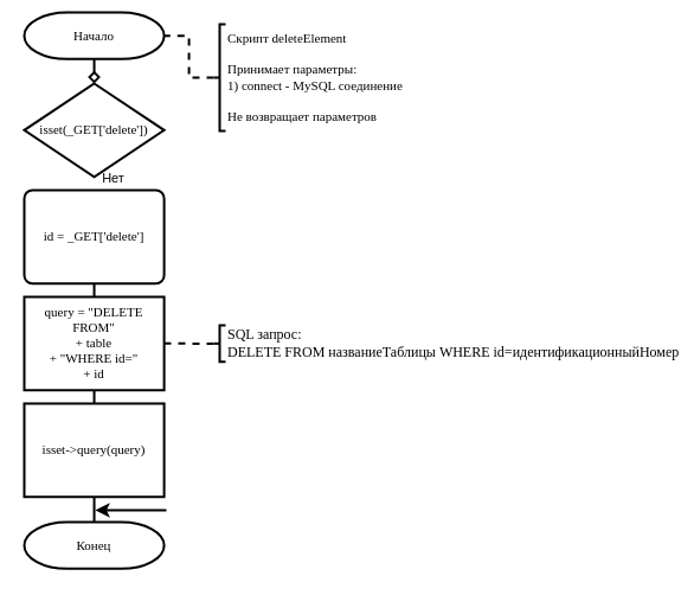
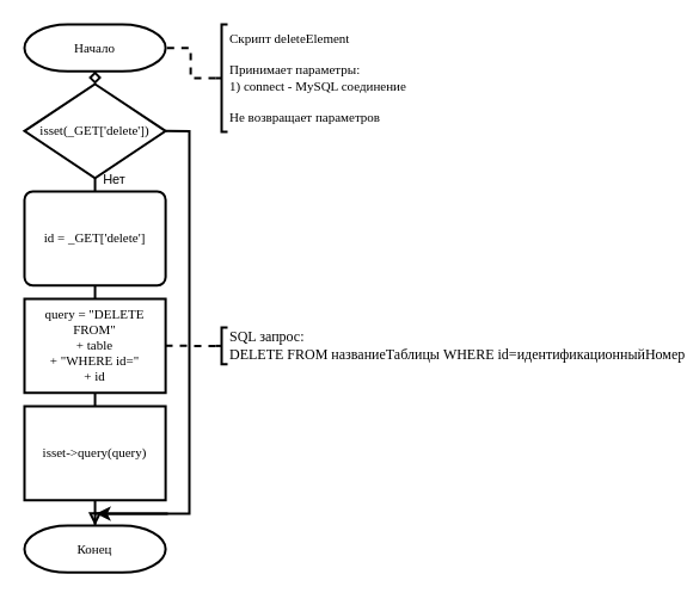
  <mxCell id="0" />
  <mxCell id="1" parent="0" />
  <mxCell id="2" style="edgeStyle=orthogonalEdgeStyle;rounded=0;orthogonalLoop=1;jettySize=auto;html=1;exitX=0.5;exitY=1;exitDx=0;exitDy=0;exitPerimeter=0;entryX=0.5;entryY=0;entryDx=0;entryDy=0;entryPerimeter=0;endArrow=diamond;endFill=0;strokeWidth=2;fontSize=11;" edge="1" parent="1" source="3" target="6"><mxGeometry relative="1" as="geometry" /></mxCell>
- <mxCell id="3" value="Начало" style="strokeWidth=2;html=1;shape=mxgraph.flowchart.terminator;whiteSpace=wrap;rounded=0;fontFamily=Times New Roman;fontSize=11;" vertex="1" parent="1"><mxGeometry x="20" y="10" width="118.11" height="39.37" as="geometry" /></mxCell>
+ <mxCell id="3" value="Начало" style="strokeWidth=2;html=1;shape=mxgraph.flowchart.terminator;whiteSpace=wrap;rounded=0;fontFamily=Times New Roman;fontSize=11;" vertex="1" parent="1"><mxGeometry x="20" y="20" width="118.11" height="39.37" as="geometry" /></mxCell>
+ <mxCell id="4" style="edgeStyle=orthogonalEdgeStyle;rounded=0;orthogonalLoop=1;jettySize=auto;html=1;exitX=0.5;exitY=1;exitDx=0;exitDy=0;exitPerimeter=0;entryX=0.5;entryY=0;entryDx=0;entryDy=0;endArrow=none;endFill=0;strokeWidth=2;fontSize=11;" edge="1" parent="1" source="6" target="8"><mxGeometry relative="1" as="geometry" /></mxCell>
+ <mxCell id="5" style="edgeStyle=orthogonalEdgeStyle;rounded=0;orthogonalLoop=1;jettySize=auto;html=1;exitX=1;exitY=0.5;exitDx=0;exitDy=0;exitPerimeter=0;entryX=0.5;entryY=0;entryDx=0;entryDy=0;entryPerimeter=0;endArrow=none;endFill=0;strokeWidth=2;fontSize=11;" edge="1" parent="1" source="6" target="13"><mxGeometry relative="1" as="geometry"><Array as="points"><mxPoint x="158" y="109" /><mxPoint x="158" y="430" /><mxPoint x="79" y="430" /></Array></mxGeometry></mxCell>
  <mxCell id="6" value="isset(_GET['delete'])" style="strokeWidth=2;html=1;shape=mxgraph.flowchart.decision;whiteSpace=wrap;rounded=0;fontFamily=Times New Roman;fontSize=11;" vertex="1" parent="1"><mxGeometry x="20" y="70" width="118.11" height="78.74" as="geometry" /></mxCell>
  <mxCell id="7" style="edgeStyle=orthogonalEdgeStyle;rounded=0;orthogonalLoop=1;jettySize=auto;html=1;exitX=0.5;exitY=1;exitDx=0;exitDy=0;entryX=0.5;entryY=0;entryDx=0;entryDy=0;endArrow=none;endFill=0;strokeWidth=2;fontSize=11;" edge="1" parent="1" source="8" target="10"><mxGeometry relative="1" as="geometry" /></mxCell>
  <mxCell id="8" value="id = _GET['delete']" style="whiteSpace=wrap;html=1;absoluteArcSize=1;arcSize=14;strokeWidth=2;fontFamily=Times New Roman;fontSize=11;rounded=1;" vertex="1" parent="1"><mxGeometry x="20" y="160" width="118.11" height="78.74" as="geometry" /></mxCell>
  <mxCell id="9" style="edgeStyle=orthogonalEdgeStyle;rounded=0;orthogonalLoop=1;jettySize=auto;html=1;exitX=0.5;exitY=1;exitDx=0;exitDy=0;entryX=0.5;entryY=0;entryDx=0;entryDy=0;endArrow=none;endFill=0;strokeWidth=2;fontSize=11;" edge="1" parent="1" source="10" target="12"><mxGeometry relative="1" as="geometry" /></mxCell>
  <mxCell id="10" value="query = &quot;DELETE FROM&quot;&lt;br style=&quot;font-size: 11px;&quot;&gt;+ table&lt;br style=&quot;font-size: 11px;&quot;&gt;+ &quot;WHERE id=&quot;&lt;br style=&quot;font-size: 11px;&quot;&gt;+ id" style="rounded=0;whiteSpace=wrap;html=1;absoluteArcSize=1;arcSize=14;strokeWidth=2;fontFamily=Times New Roman;fontSize=11;" vertex="1" parent="1"><mxGeometry x="20" y="250" width="118.11" height="78.74" as="geometry" /></mxCell>
- <mxCell id="11" style="edgeStyle=orthogonalEdgeStyle;rounded=0;orthogonalLoop=1;jettySize=auto;html=1;exitX=0.5;exitY=1;exitDx=0;exitDy=0;entryX=0.5;entryY=0;entryDx=0;entryDy=0;entryPerimeter=0;endArrow=none;endFill=0;strokeWidth=2;fontSize=11;" edge="1" parent="1" source="12" target="13"><mxGeometry relative="1" as="geometry" /></mxCell>
+ <mxCell id="11" style="edgeStyle=orthogonalEdgeStyle;rounded=0;orthogonalLoop=1;jettySize=auto;html=1;exitX=0.5;exitY=1;exitDx=0;exitDy=0;entryX=0.5;entryY=0;entryDx=0;entryDy=0;entryPerimeter=0;endArrow=block;endFill=0;strokeWidth=2;fontSize=11;" edge="1" parent="1" source="12" target="13"><mxGeometry relative="1" as="geometry" /></mxCell>
  <mxCell id="12" value="isset-&amp;gt;query(query)" style="rounded=0;whiteSpace=wrap;html=1;absoluteArcSize=1;arcSize=14;strokeWidth=2;fontFamily=Times New Roman;fontSize=11;" vertex="1" parent="1"><mxGeometry x="20" y="340" width="118.11" height="78.74" as="geometry" /></mxCell>
  <mxCell id="13" value="Конец" style="strokeWidth=2;html=1;shape=mxgraph.flowchart.terminator;whiteSpace=wrap;rounded=0;fontFamily=Times New Roman;fontSize=11;" vertex="1" parent="1"><mxGeometry x="20" y="440" width="118.11" height="39.37" as="geometry" /></mxCell>
  <mxCell id="14" style="edgeStyle=orthogonalEdgeStyle;rounded=0;orthogonalLoop=1;jettySize=auto;html=1;exitX=0;exitY=0.5;exitDx=0;exitDy=0;exitPerimeter=0;entryX=1;entryY=0.5;entryDx=0;entryDy=0;entryPerimeter=0;endArrow=none;endFill=0;strokeWidth=2;dashed=1;fontSize=11;" edge="1" parent="1" source="15" target="3"><mxGeometry relative="1" as="geometry" /></mxCell>
  <mxCell id="15" value="Скрипт deleteElement&lt;br style=&quot;font-size: 11px&quot;&gt;&lt;br style=&quot;font-size: 11px&quot;&gt;Принимает параметры:&lt;br style=&quot;font-size: 11px&quot;&gt;1) connect - MySQL соединение&lt;br style=&quot;font-size: 11px&quot;&gt;&lt;br style=&quot;font-size: 11px&quot;&gt;Не возвращает параметров" style="strokeWidth=2;html=1;shape=mxgraph.flowchart.annotation_2;align=left;labelPosition=right;pointerEvents=1;rounded=0;fontFamily=Times New Roman;fontSize=11;" vertex="1" parent="1"><mxGeometry x="180" y="20" width="10" height="90" as="geometry" /></mxCell>
  <mxCell id="16" value="" style="endArrow=classic;html=1;fontFamily=Times New Roman;fontSize=11;strokeWidth=2;" edge="1" parent="1"><mxGeometry width="50" height="50" relative="1" as="geometry"><mxPoint x="140" y="430" as="sourcePoint" /><mxPoint x="80" y="430" as="targetPoint" /></mxGeometry></mxCell>
  <mxCell id="17" value="Нет" style="text;html=1;align=center;verticalAlign=middle;resizable=0;points=[];autosize=1;fontSize=11;" vertex="1" parent="1"><mxGeometry x="80" y="140" width="30" height="20" as="geometry" /></mxCell>
  <mxCell id="18" style="edgeStyle=orthogonalEdgeStyle;rounded=0;orthogonalLoop=1;jettySize=auto;html=1;exitX=0;exitY=0.5;exitDx=0;exitDy=0;exitPerimeter=0;entryX=1;entryY=0.5;entryDx=0;entryDy=0;endArrow=none;endFill=0;strokeWidth=2;fontSize=11;dashed=1;" edge="1" parent="1" source="19" target="10"><mxGeometry relative="1" as="geometry" /></mxCell>
  <mxCell id="19" value="SQL запрос:&lt;br&gt;DELETE FROM названиеТаблицы WHERE id=идентификационныйНомер" style="strokeWidth=2;html=1;shape=mxgraph.flowchart.annotation_2;align=left;labelPosition=right;pointerEvents=1;rounded=0;fontFamily=Times New Roman;" vertex="1" parent="1"><mxGeometry x="180" y="273.9" width="10" height="30.95" as="geometry" /></mxCell>
